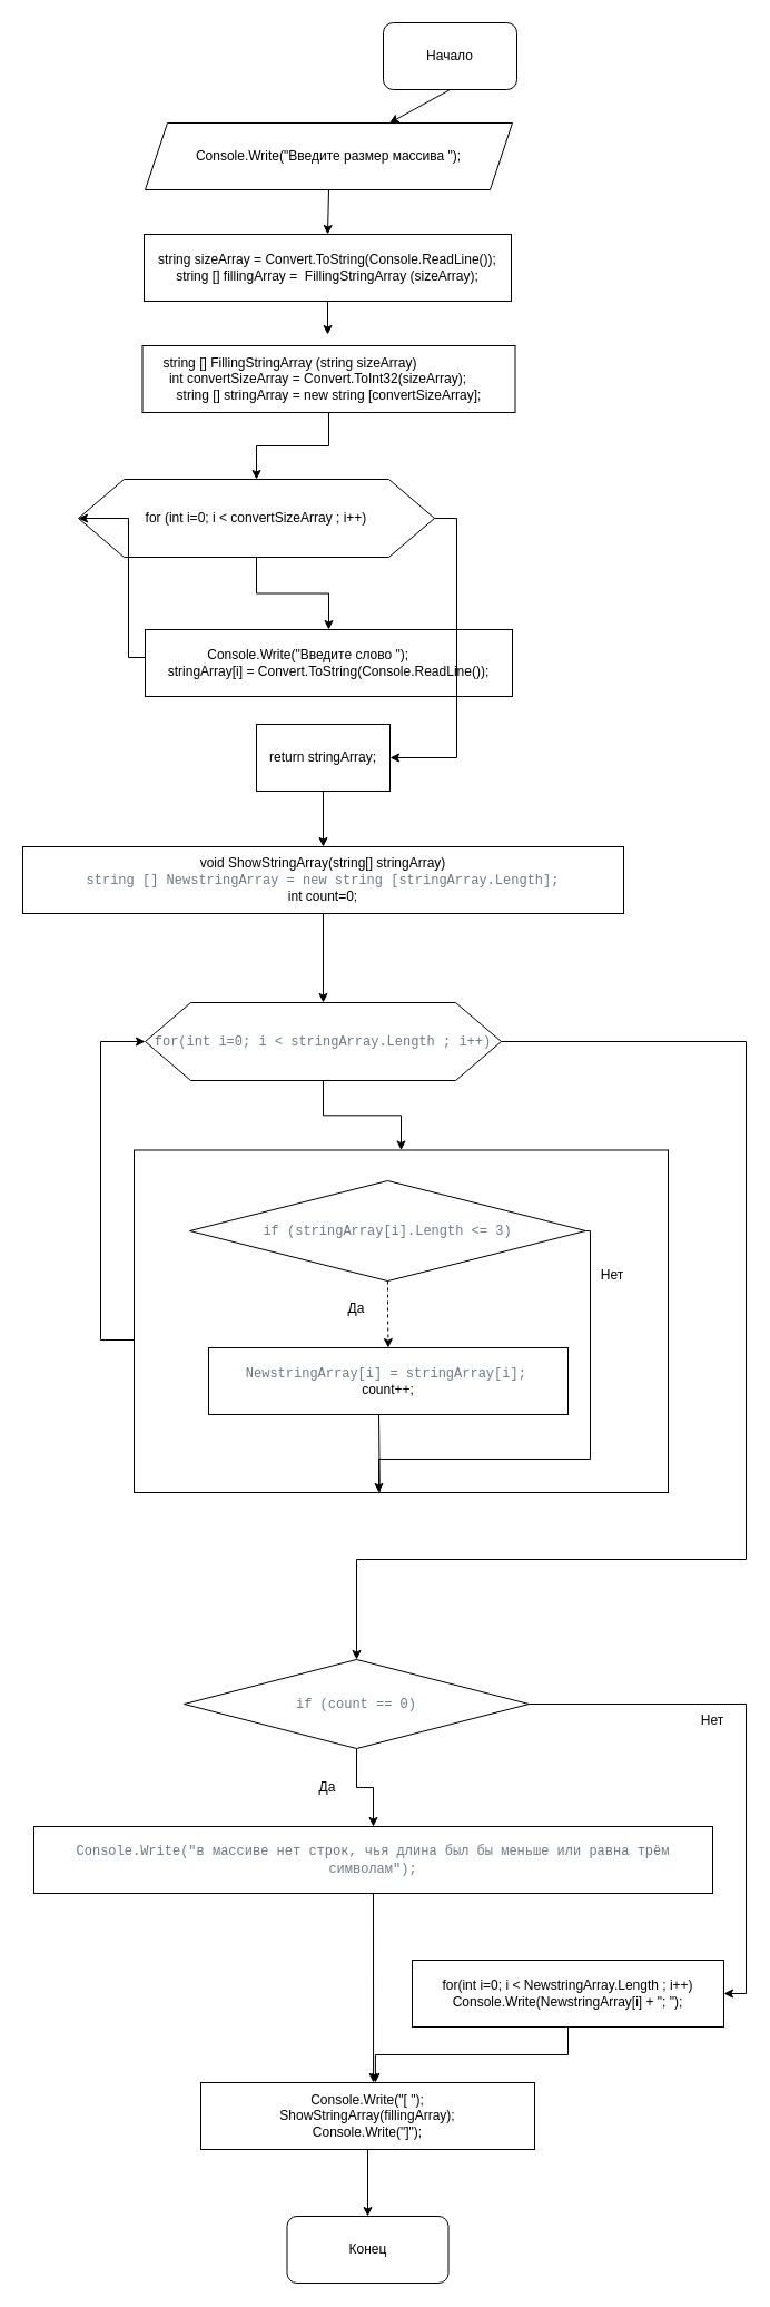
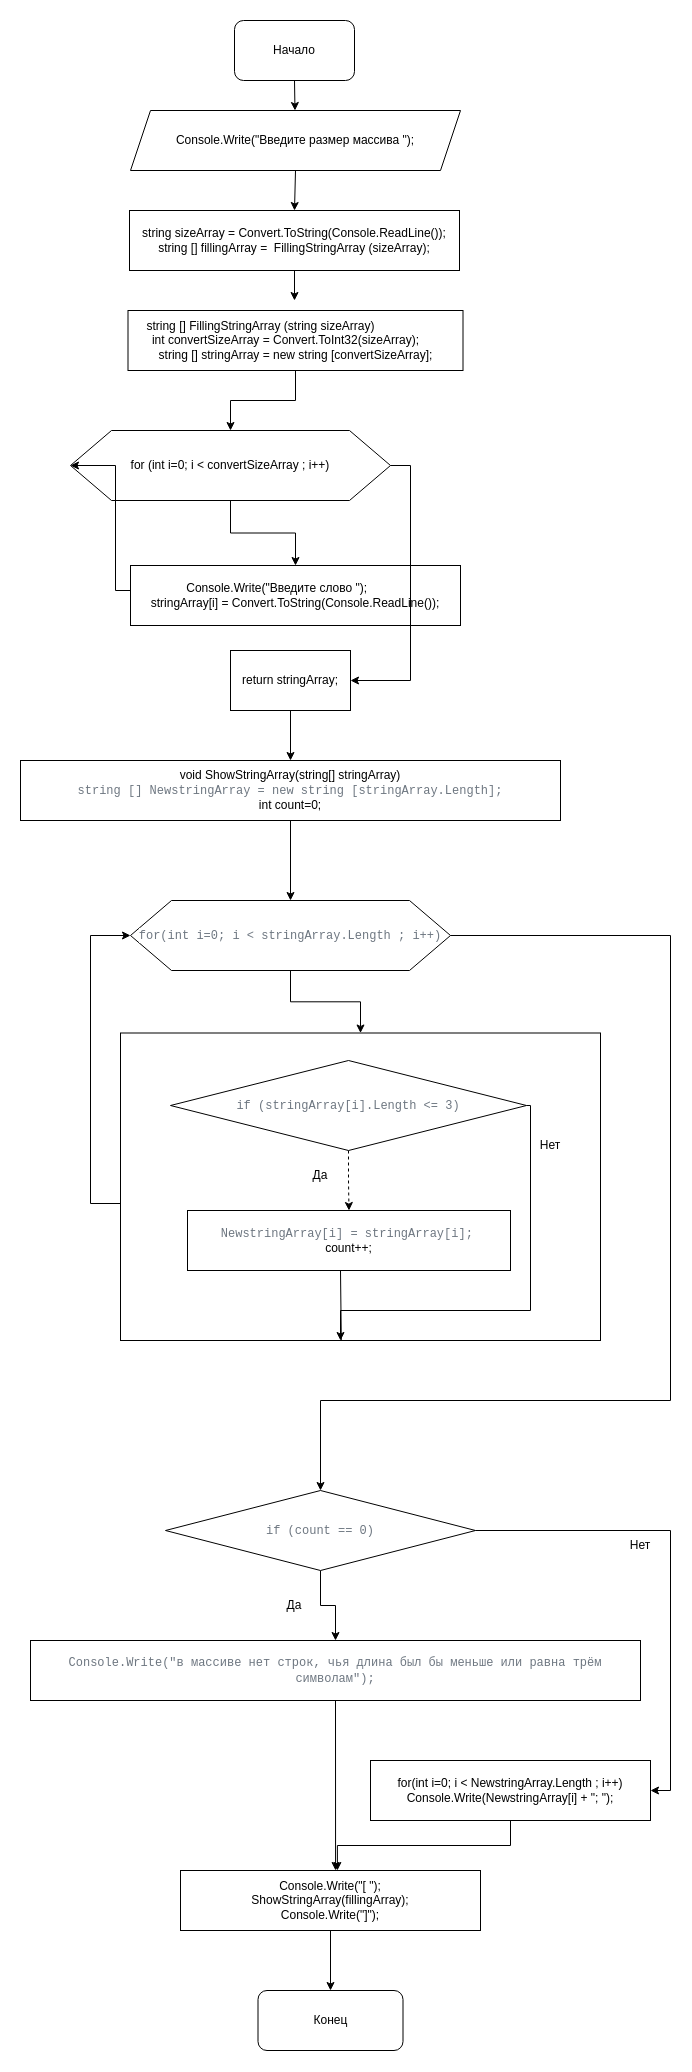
  <mxCell id="0" />
  <mxCell id="1" parent="0" />
- <mxCell id="2" value="Начало" style="rounded=1;whiteSpace=wrap;html=1;" parent="1" vertex="1"><mxGeometry x="344" y="20" width="120" height="60" as="geometry" /></mxCell>
+ <mxCell id="2" value="Начало" style="rounded=1;whiteSpace=wrap;html=1;" parent="1" vertex="1"><mxGeometry x="234" y="20" width="120" height="60" as="geometry" /></mxCell>
  <mxCell id="3" value="Console.Write(&quot;Введите размер массива &quot;);" style="shape=parallelogram;perimeter=parallelogramPerimeter;whiteSpace=wrap;html=1;fixedSize=1;" parent="1" vertex="1"><mxGeometry x="130" y="110" width="330" height="60" as="geometry" /></mxCell>
  <mxCell id="4" value="" style="endArrow=classic;html=1;rounded=0;exitX=0.5;exitY=1;exitDx=0;exitDy=0;" parent="1" source="2" target="3" edge="1"><mxGeometry width="50" height="50" relative="1" as="geometry"><mxPoint x="380" y="140" as="sourcePoint" /><mxPoint x="430" y="90" as="targetPoint" /></mxGeometry></mxCell>
  <mxCell id="5" value="&lt;div&gt;string sizeArray = Convert.ToString(Console.ReadLine());&lt;/div&gt;&lt;div&gt;string [] fillingArray =&amp;nbsp; FillingStringArray (sizeArray);&lt;/div&gt;" style="rounded=0;whiteSpace=wrap;html=1;" parent="1" vertex="1"><mxGeometry x="129" y="210" width="330" height="60" as="geometry" /></mxCell>
  <mxCell id="6" value="" style="endArrow=classic;html=1;rounded=0;exitX=0.5;exitY=1;exitDx=0;exitDy=0;entryX=0.5;entryY=0;entryDx=0;entryDy=0;" parent="1" source="3" target="5" edge="1"><mxGeometry width="50" height="50" relative="1" as="geometry"><mxPoint x="380" y="140" as="sourcePoint" /><mxPoint x="430" y="90" as="targetPoint" /></mxGeometry></mxCell>
  <mxCell id="7" value="" style="endArrow=classic;html=1;rounded=0;exitX=0.5;exitY=1;exitDx=0;exitDy=0;" parent="1" source="5" edge="1"><mxGeometry width="50" height="50" relative="1" as="geometry"><mxPoint x="380" y="390" as="sourcePoint" /><mxPoint x="294" y="300" as="targetPoint" /></mxGeometry></mxCell>
  <mxCell id="8" style="edgeStyle=orthogonalEdgeStyle;rounded=0;orthogonalLoop=1;jettySize=auto;html=1;exitX=0.5;exitY=1;exitDx=0;exitDy=0;entryX=0.5;entryY=0;entryDx=0;entryDy=0;" parent="1" source="9" target="10" edge="1"><mxGeometry relative="1" as="geometry"><mxPoint x="299" y="870" as="targetPoint" /></mxGeometry></mxCell>
  <mxCell id="9" value="&lt;div&gt;void ShowStringArray(string[] stringArray)&lt;br&gt;&lt;span style=&quot;color: rgb(110, 119, 129); font-family: ui-monospace, SFMono-Regular, &amp;quot;SF Mono&amp;quot;, Menlo, Consolas, &amp;quot;Liberation Mono&amp;quot;, monospace; text-align: start;&quot;&gt; string [] NewstringArray = new string [stringArray.Length];&lt;/span&gt;&lt;br&gt;&lt;/div&gt;&lt;div&gt;int count=0;&lt;/div&gt;" style="rounded=0;whiteSpace=wrap;html=1;labelBackgroundColor=#ffffff;" parent="1" vertex="1"><mxGeometry x="20" y="760" width="540" height="60" as="geometry" /></mxCell>
  <mxCell id="10" value="&lt;div style=&quot;&quot;&gt;&lt;span style=&quot;color: rgb(110, 119, 129); font-family: ui-monospace, SFMono-Regular, &amp;quot;SF Mono&amp;quot;, Menlo, Consolas, &amp;quot;Liberation Mono&amp;quot;, monospace; text-align: start;&quot;&gt;for(int i=0; i &amp;lt; stringArray.Length ; i++)&lt;/span&gt;&lt;br&gt;&lt;/div&gt;" style="shape=hexagon;perimeter=hexagonPerimeter2;whiteSpace=wrap;html=1;fixedSize=1;labelBackgroundColor=#ffffff;align=center;size=41;" parent="1" vertex="1"><mxGeometry x="130" y="900" width="320" height="70" as="geometry" /></mxCell>
  <mxCell id="11" style="edgeStyle=orthogonalEdgeStyle;rounded=0;orthogonalLoop=1;jettySize=auto;html=1;entryX=0;entryY=0.5;entryDx=0;entryDy=0;" parent="1" source="12" target="10" edge="1"><mxGeometry relative="1" as="geometry"><Array as="points"><mxPoint x="90" y="1203" /><mxPoint x="90" y="935" /></Array></mxGeometry></mxCell>
  <mxCell id="12" value="" style="rounded=0;whiteSpace=wrap;html=1;labelBackgroundColor=#ffffff;" parent="1" vertex="1"><mxGeometry x="120" y="1032.5" width="480" height="307.5" as="geometry" /></mxCell>
  <mxCell id="13" style="edgeStyle=orthogonalEdgeStyle;rounded=0;orthogonalLoop=1;jettySize=auto;html=1;exitX=0.5;exitY=1;exitDx=0;exitDy=0;entryX=0.5;entryY=0;entryDx=0;entryDy=0;" parent="1" source="10" target="12" edge="1"><mxGeometry relative="1" as="geometry" /></mxCell>
  <mxCell id="14" style="edgeStyle=orthogonalEdgeStyle;rounded=0;orthogonalLoop=1;jettySize=auto;html=1;exitX=1;exitY=0.5;exitDx=0;exitDy=0;entryX=0.5;entryY=0;entryDx=0;entryDy=0;" parent="1" source="10" target="24" edge="1"><mxGeometry relative="1" as="geometry"><mxPoint x="320" y="1450" as="targetPoint" /><Array as="points"><mxPoint x="670" y="935" /><mxPoint x="670" y="1400" /><mxPoint x="320" y="1400" /><mxPoint x="320" y="1490" /></Array></mxGeometry></mxCell>
  <mxCell id="15" style="edgeStyle=orthogonalEdgeStyle;rounded=0;orthogonalLoop=1;jettySize=auto;html=1;dashed=1;" parent="1" source="17" target="18" edge="1"><mxGeometry relative="1" as="geometry" /></mxCell>
  <mxCell id="16" style="edgeStyle=orthogonalEdgeStyle;rounded=0;orthogonalLoop=1;jettySize=auto;html=1;" parent="1" source="17" edge="1"><mxGeometry relative="1" as="geometry"><mxPoint x="340" y="1340" as="targetPoint" /><Array as="points"><mxPoint x="530" y="1105" /><mxPoint x="530" y="1310" /><mxPoint x="340" y="1310" /></Array></mxGeometry></mxCell>
  <mxCell id="17" value="&lt;span style=&quot;color: rgb(110, 119, 129); font-family: ui-monospace, SFMono-Regular, &amp;quot;SF Mono&amp;quot;, Menlo, Consolas, &amp;quot;Liberation Mono&amp;quot;, monospace; text-align: start;&quot;&gt;if (stringArray[i].Length &amp;lt;= 3)&lt;/span&gt;" style="rhombus;whiteSpace=wrap;html=1;labelBackgroundColor=#ffffff;" parent="1" vertex="1"><mxGeometry x="170" y="1060" width="356" height="90" as="geometry" /></mxCell>
  <mxCell id="18" value="&lt;span style=&quot;color: rgb(110, 119, 129); font-family: ui-monospace, SFMono-Regular, &amp;quot;SF Mono&amp;quot;, Menlo, Consolas, &amp;quot;Liberation Mono&amp;quot;, monospace; text-align: start;&quot;&gt;NewstringArray[i] = stringArray[i];&lt;/span&gt;&amp;nbsp;&lt;span style=&quot;color: rgb(110, 119, 129); font-family: ui-monospace, SFMono-Regular, &amp;quot;SF Mono&amp;quot;, Menlo, Consolas, &amp;quot;Liberation Mono&amp;quot;, monospace; text-align: start;&quot;&gt;&lt;br&gt;&lt;/span&gt;&lt;div&gt;count++;&lt;/div&gt;" style="rounded=0;whiteSpace=wrap;html=1;labelBackgroundColor=#ffffff;align=center;" parent="1" vertex="1"><mxGeometry x="187" y="1210" width="323" height="60" as="geometry" /></mxCell>
  <mxCell id="19" value="Да" style="text;html=1;strokeColor=none;fillColor=none;align=center;verticalAlign=middle;whiteSpace=wrap;rounded=0;labelBackgroundColor=#ffffff;" parent="1" vertex="1"><mxGeometry x="290" y="1160" width="60" height="30" as="geometry" /></mxCell>
  <mxCell id="20" value="" style="endArrow=none;html=1;rounded=0;entryX=0.46;entryY=1;entryDx=0;entryDy=0;entryPerimeter=0;" parent="1" target="12" edge="1"><mxGeometry width="50" height="50" relative="1" as="geometry"><mxPoint x="340" y="1270" as="sourcePoint" /><mxPoint x="390" y="1220" as="targetPoint" /></mxGeometry></mxCell>
  <mxCell id="21" value="Нет" style="text;html=1;strokeColor=none;fillColor=none;align=center;verticalAlign=middle;whiteSpace=wrap;rounded=0;labelBackgroundColor=#ffffff;" parent="1" vertex="1"><mxGeometry x="520" y="1130" width="60" height="30" as="geometry" /></mxCell>
  <mxCell id="22" style="edgeStyle=orthogonalEdgeStyle;rounded=0;orthogonalLoop=1;jettySize=auto;html=1;" parent="1" source="24" target="25" edge="1"><mxGeometry relative="1" as="geometry" /></mxCell>
  <mxCell id="23" style="edgeStyle=orthogonalEdgeStyle;rounded=0;orthogonalLoop=1;jettySize=auto;html=1;entryX=1;entryY=0.5;entryDx=0;entryDy=0;" edge="1" parent="1" source="24" target="42"><mxGeometry relative="1" as="geometry"><Array as="points"><mxPoint x="670" y="1530" /><mxPoint x="670" y="1790" /></Array></mxGeometry></mxCell>
  <mxCell id="24" value="&lt;span style=&quot;color: rgb(110, 119, 129); font-family: ui-monospace, SFMono-Regular, &amp;quot;SF Mono&amp;quot;, Menlo, Consolas, &amp;quot;Liberation Mono&amp;quot;, monospace; text-align: start;&quot;&gt;if (count == 0)&lt;/span&gt;" style="rhombus;whiteSpace=wrap;html=1;labelBackgroundColor=#ffffff;" parent="1" vertex="1"><mxGeometry x="165" y="1490" width="310" height="80" as="geometry" /></mxCell>
  <mxCell id="25" value="&lt;span style=&quot;color: rgb(110, 119, 129); font-family: ui-monospace, SFMono-Regular, &amp;quot;SF Mono&amp;quot;, Menlo, Consolas, &amp;quot;Liberation Mono&amp;quot;, monospace; text-align: start;&quot;&gt;Console.Write(&quot;в массиве нет строк, чья длина был бы меньше или равна трём символам&quot;);&lt;/span&gt;" style="rounded=0;whiteSpace=wrap;html=1;labelBackgroundColor=#ffffff;" parent="1" vertex="1"><mxGeometry x="30" y="1640" width="610" height="60" as="geometry" /></mxCell>
  <mxCell id="26" value="Да" style="text;html=1;strokeColor=none;fillColor=none;align=center;verticalAlign=middle;whiteSpace=wrap;rounded=0;labelBackgroundColor=#ffffff;" parent="1" vertex="1"><mxGeometry x="264" y="1590" width="60" height="30" as="geometry" /></mxCell>
  <mxCell id="27" value="" style="endArrow=classic;html=1;rounded=0;exitX=0.5;exitY=1;exitDx=0;exitDy=0;entryX=0.459;entryY=1;entryDx=0;entryDy=0;entryPerimeter=0;" parent="1" source="25" edge="1"><mxGeometry width="50" height="50" relative="1" as="geometry"><mxPoint x="310" y="1820" as="sourcePoint" /><mxPoint x="335.07" y="1870" as="targetPoint" /></mxGeometry></mxCell>
  <mxCell id="28" value="Нет" style="text;html=1;strokeColor=none;fillColor=none;align=center;verticalAlign=middle;whiteSpace=wrap;rounded=0;labelBackgroundColor=#ffffff;" parent="1" vertex="1"><mxGeometry x="610" y="1530" width="60" height="30" as="geometry" /></mxCell>
  <mxCell id="29" value="&lt;div style=&quot;&quot;&gt;&amp;nbsp;for (int i=0; i &amp;lt; convertSizeArray ; i++)&amp;nbsp;&lt;/div&gt;" style="shape=hexagon;perimeter=hexagonPerimeter2;whiteSpace=wrap;html=1;fixedSize=1;labelBackgroundColor=#ffffff;align=center;size=41;" parent="1" vertex="1"><mxGeometry x="70" y="430" width="320" height="70" as="geometry" /></mxCell>
  <mxCell id="30" style="edgeStyle=orthogonalEdgeStyle;rounded=0;orthogonalLoop=1;jettySize=auto;html=1;exitX=0.5;exitY=1;exitDx=0;exitDy=0;" parent="1" source="37" target="29" edge="1"><mxGeometry relative="1" as="geometry"><mxPoint x="295" y="390" as="sourcePoint" /></mxGeometry></mxCell>
  <mxCell id="31" style="edgeStyle=orthogonalEdgeStyle;rounded=0;orthogonalLoop=1;jettySize=auto;html=1;entryX=0;entryY=0.5;entryDx=0;entryDy=0;" parent="1" source="32" target="29" edge="1"><mxGeometry relative="1" as="geometry"><Array as="points"><mxPoint x="115" y="590" /><mxPoint x="115" y="465" /></Array></mxGeometry></mxCell>
  <mxCell id="32" value="Console.Write(&quot;Введите слово &quot;);&amp;nbsp; &amp;nbsp; &amp;nbsp; &amp;nbsp; &amp;nbsp; &amp;nbsp;&lt;br&gt;stringArray[i] = Convert.ToString(Console.ReadLine());" style="rounded=0;whiteSpace=wrap;html=1;labelBackgroundColor=#ffffff;" parent="1" vertex="1"><mxGeometry x="130" y="565" width="330" height="60" as="geometry" /></mxCell>
  <mxCell id="33" style="edgeStyle=orthogonalEdgeStyle;rounded=0;orthogonalLoop=1;jettySize=auto;html=1;exitX=0.5;exitY=1;exitDx=0;exitDy=0;entryX=0.5;entryY=0;entryDx=0;entryDy=0;" parent="1" source="29" target="32" edge="1"><mxGeometry relative="1" as="geometry" /></mxCell>
  <mxCell id="34" style="edgeStyle=orthogonalEdgeStyle;rounded=0;orthogonalLoop=1;jettySize=auto;html=1;exitX=0.5;exitY=1;exitDx=0;exitDy=0;fontColor=none;" parent="1" source="35" target="9" edge="1"><mxGeometry relative="1" as="geometry" /></mxCell>
  <mxCell id="35" value="return stringArray;" style="rounded=0;whiteSpace=wrap;html=1;labelBackgroundColor=#ffffff;" parent="1" vertex="1"><mxGeometry x="230" y="650" width="120" height="60" as="geometry" /></mxCell>
  <mxCell id="36" style="edgeStyle=orthogonalEdgeStyle;rounded=0;orthogonalLoop=1;jettySize=auto;html=1;exitX=1;exitY=0.5;exitDx=0;exitDy=0;entryX=1;entryY=0.5;entryDx=0;entryDy=0;" parent="1" source="29" target="35" edge="1"><mxGeometry relative="1" as="geometry" /></mxCell>
  <mxCell id="37" value="&lt;div&gt;string [] FillingStringArray (string sizeArray)&amp;nbsp; &amp;nbsp; &amp;nbsp; &amp;nbsp; &amp;nbsp; &amp;nbsp; &amp;nbsp; &amp;nbsp; &amp;nbsp; &amp;nbsp; &amp;nbsp;&lt;/div&gt;&lt;div&gt;int convertSizeArray = Convert.ToInt32(sizeArray);&amp;nbsp; &amp;nbsp; &amp;nbsp;&amp;nbsp;&lt;/div&gt;&lt;div&gt;string [] stringArray = new string [convertSizeArray];&lt;/div&gt;" style="rounded=0;whiteSpace=wrap;html=1;labelBackgroundColor=#ffffff;" parent="1" vertex="1"><mxGeometry x="127.5" y="310" width="335" height="60" as="geometry" /></mxCell>
  <mxCell id="38" style="edgeStyle=orthogonalEdgeStyle;rounded=0;orthogonalLoop=1;jettySize=auto;html=1;entryX=0.5;entryY=0;entryDx=0;entryDy=0;fontColor=none;" parent="1" source="39" target="40" edge="1"><mxGeometry relative="1" as="geometry" /></mxCell>
  <mxCell id="39" value="&lt;div&gt;Console.Write(&quot;[ &quot;);&lt;/div&gt;&lt;div&gt;ShowStringArray(fillingArray);&lt;/div&gt;&lt;div&gt;Console.Write(&quot;]&quot;);&lt;/div&gt;" style="rounded=0;whiteSpace=wrap;html=1;labelBackgroundColor=#ffffff;fontColor=none;" parent="1" vertex="1"><mxGeometry x="180" y="1870" width="300" height="60" as="geometry" /></mxCell>
  <mxCell id="40" value="Конец" style="rounded=1;whiteSpace=wrap;html=1;labelBackgroundColor=#ffffff;fontColor=none;" parent="1" vertex="1"><mxGeometry x="257.5" y="1990" width="145" height="60" as="geometry" /></mxCell>
  <mxCell id="41" style="edgeStyle=orthogonalEdgeStyle;rounded=0;orthogonalLoop=1;jettySize=auto;html=1;entryX=0.523;entryY=0;entryDx=0;entryDy=0;entryPerimeter=0;" edge="1" parent="1" source="42" target="39"><mxGeometry relative="1" as="geometry"><mxPoint x="330" y="1790" as="targetPoint" /></mxGeometry></mxCell>
  <mxCell id="42" value="&lt;div&gt;for(int i=0; i &amp;lt; NewstringArray.Length ; i++)&lt;/div&gt;&lt;div&gt;Console.Write(NewstringArray[i] + &quot;; &quot;);&lt;/div&gt;" style="rounded=0;whiteSpace=wrap;html=1;" vertex="1" parent="1"><mxGeometry x="370" y="1760" width="280" height="60" as="geometry" /></mxCell>
  <mxCell id="43" style="edgeStyle=orthogonalEdgeStyle;rounded=0;orthogonalLoop=1;jettySize=auto;html=1;exitX=0.5;exitY=1;exitDx=0;exitDy=0;" edge="1" parent="1" source="28" target="28"><mxGeometry relative="1" as="geometry" /></mxCell>
